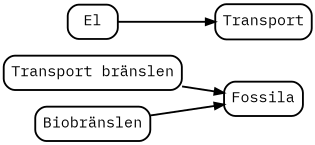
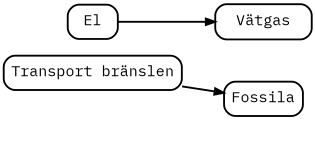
  digraph {
    fontname="IBM Plex Mono"
    rankdir=LR
    node [fillcolor=white fontname="IBM Plex Mono" fontsize=16.00 shape=Mrecord style="bold,filled"]
    edge [fontname="IBM Plex Mono" fontsize=16.00 style=bold]
    n1 [label="Transport bränslen"]
    n2 [label=Fossila]
-   n3 [label="Biobränslen"]
    n4 [label=El]
-   n5 [label=Transport]
+   n5 [label="Vätgas"]
    subgraph sub_1 {
      n1
      n2
-     n3
      n4
      n5
    }
    n1 -> n2
-   n3 -> n2
    n4 -> n5
  }
